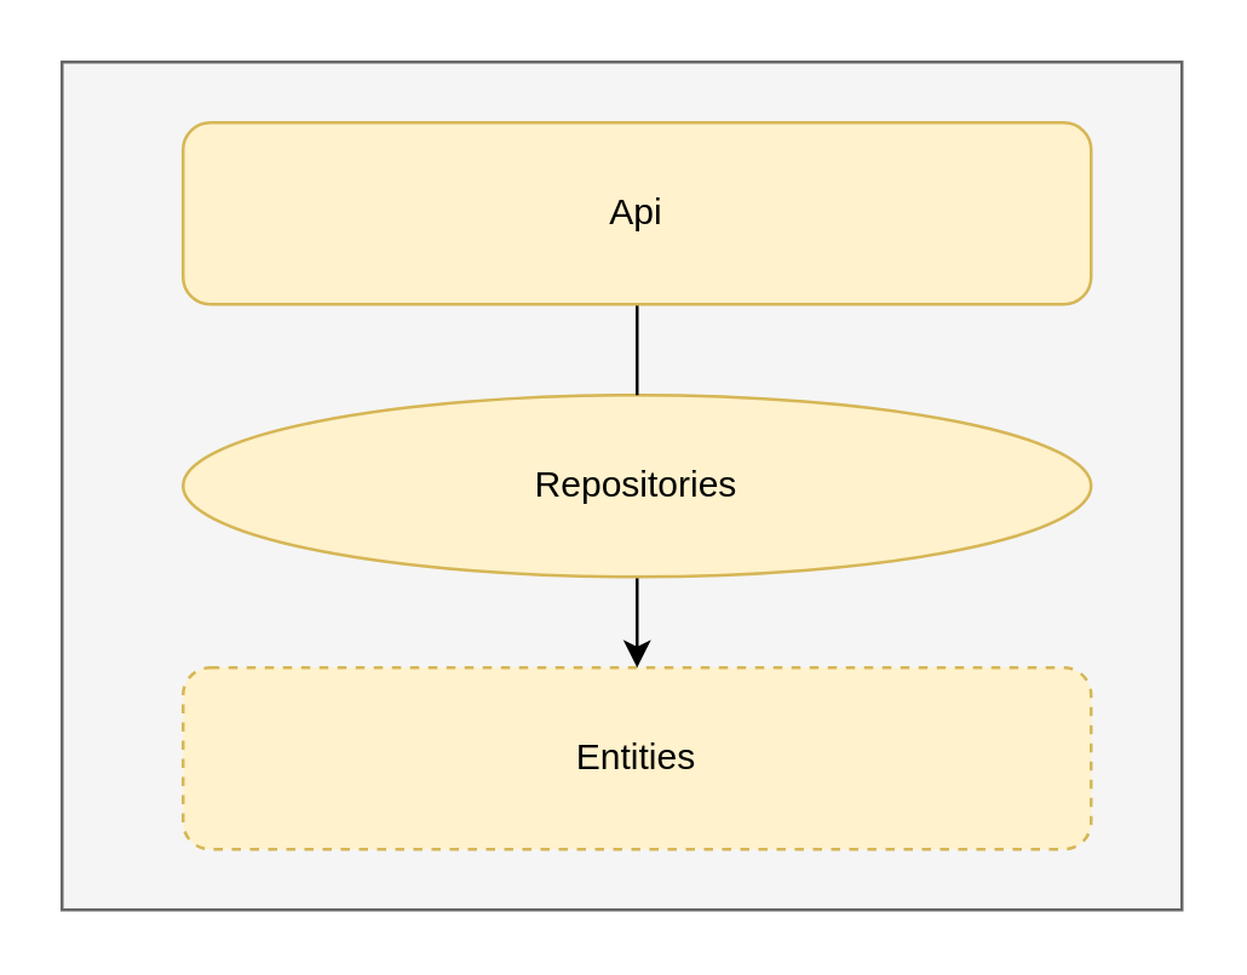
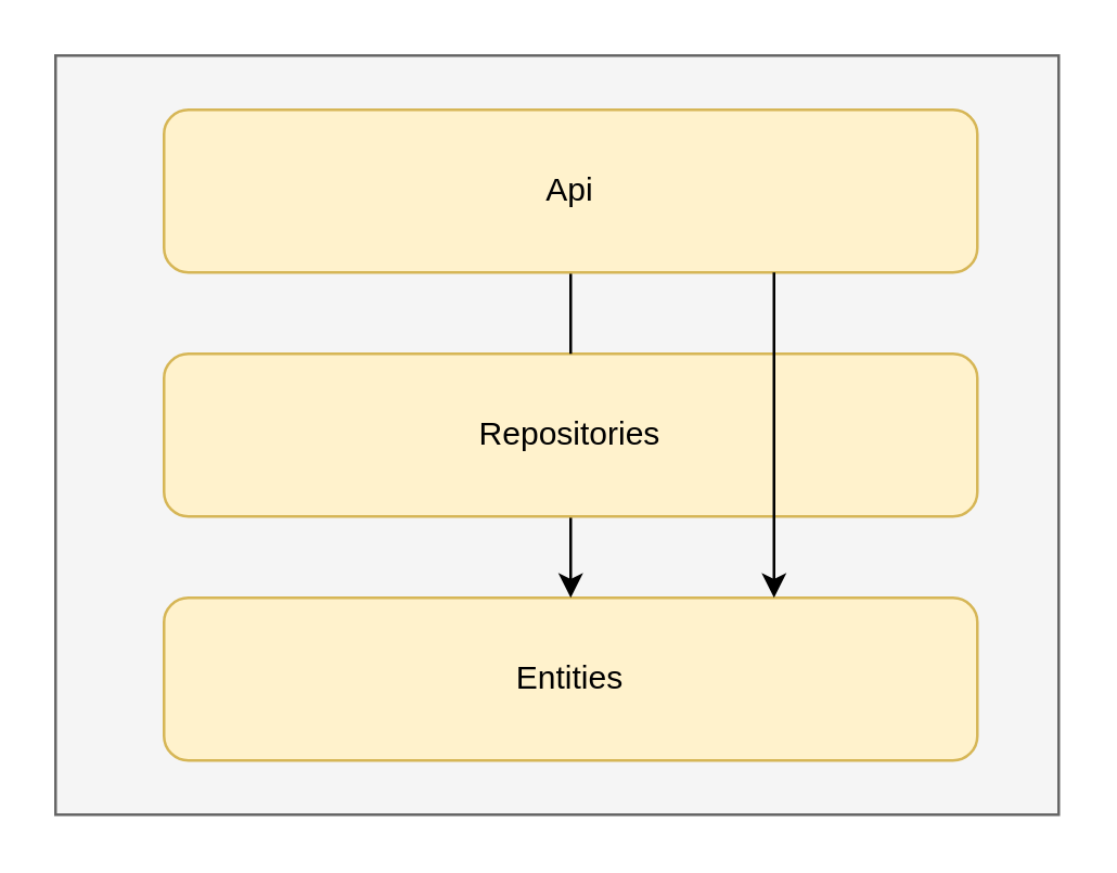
  <mxCell id="0" />
  <mxCell id="1" parent="0" />
  <mxCell id="2" value="" style="rounded=0;whiteSpace=wrap;html=1;fillColor=#f5f5f5;fontColor=#333333;strokeColor=#666666;" vertex="1" parent="1"><mxGeometry x="20" y="20" width="370" height="280" as="geometry" /></mxCell>
- <mxCell id="3" value="Entities" style="rounded=1;whiteSpace=wrap;html=1;fillColor=#fff2cc;strokeColor=#d6b656;dashed=1;" vertex="1" parent="1"><mxGeometry x="60" y="220" width="300" height="60" as="geometry" /></mxCell>
+ <mxCell id="3" value="Entities" style="rounded=1;whiteSpace=wrap;html=1;fillColor=#fff2cc;strokeColor=#d6b656;" vertex="1" parent="1"><mxGeometry x="60" y="220" width="300" height="60" as="geometry" /></mxCell>
  <mxCell id="4" value="" style="edgeStyle=orthogonalEdgeStyle;rounded=0;orthogonalLoop=1;jettySize=auto;html=1;" edge="1" parent="1" source="5" target="3"><mxGeometry relative="1" as="geometry" /></mxCell>
- <mxCell id="5" value="Repositories" style="ellipse;whiteSpace=wrap;html=1;fillColor=#fff2cc;strokeColor=#d6b656;" vertex="1" parent="1"><mxGeometry x="60" y="130" width="300" height="60" as="geometry" /></mxCell>
+ <mxCell id="5" value="Repositories" style="rounded=1;whiteSpace=wrap;html=1;fillColor=#fff2cc;strokeColor=#d6b656;" vertex="1" parent="1"><mxGeometry x="60" y="130" width="300" height="60" as="geometry" /></mxCell>
  <mxCell id="6" value="" style="edgeStyle=orthogonalEdgeStyle;rounded=0;orthogonalLoop=1;jettySize=auto;html=1;endArrow=none;" edge="1" parent="1" source="7" target="5"><mxGeometry relative="1" as="geometry" /></mxCell>
  <mxCell id="7" value="Api" style="rounded=1;whiteSpace=wrap;html=1;fillColor=#fff2cc;strokeColor=#d6b656;" vertex="1" parent="1"><mxGeometry x="60" y="40" width="300" height="60" as="geometry" /></mxCell>
+ <mxCell id="8" value="" style="edgeStyle=orthogonalEdgeStyle;rounded=0;orthogonalLoop=1;jettySize=auto;html=1;entryX=0.75;entryY=0;entryDx=0;entryDy=0;exitX=0.75;exitY=1;exitDx=0;exitDy=0;" edge="1" parent="1" source="7" target="3"><mxGeometry relative="1" as="geometry"><mxPoint x="220" y="110" as="sourcePoint" /><mxPoint x="220" y="140" as="targetPoint" /></mxGeometry></mxCell>
